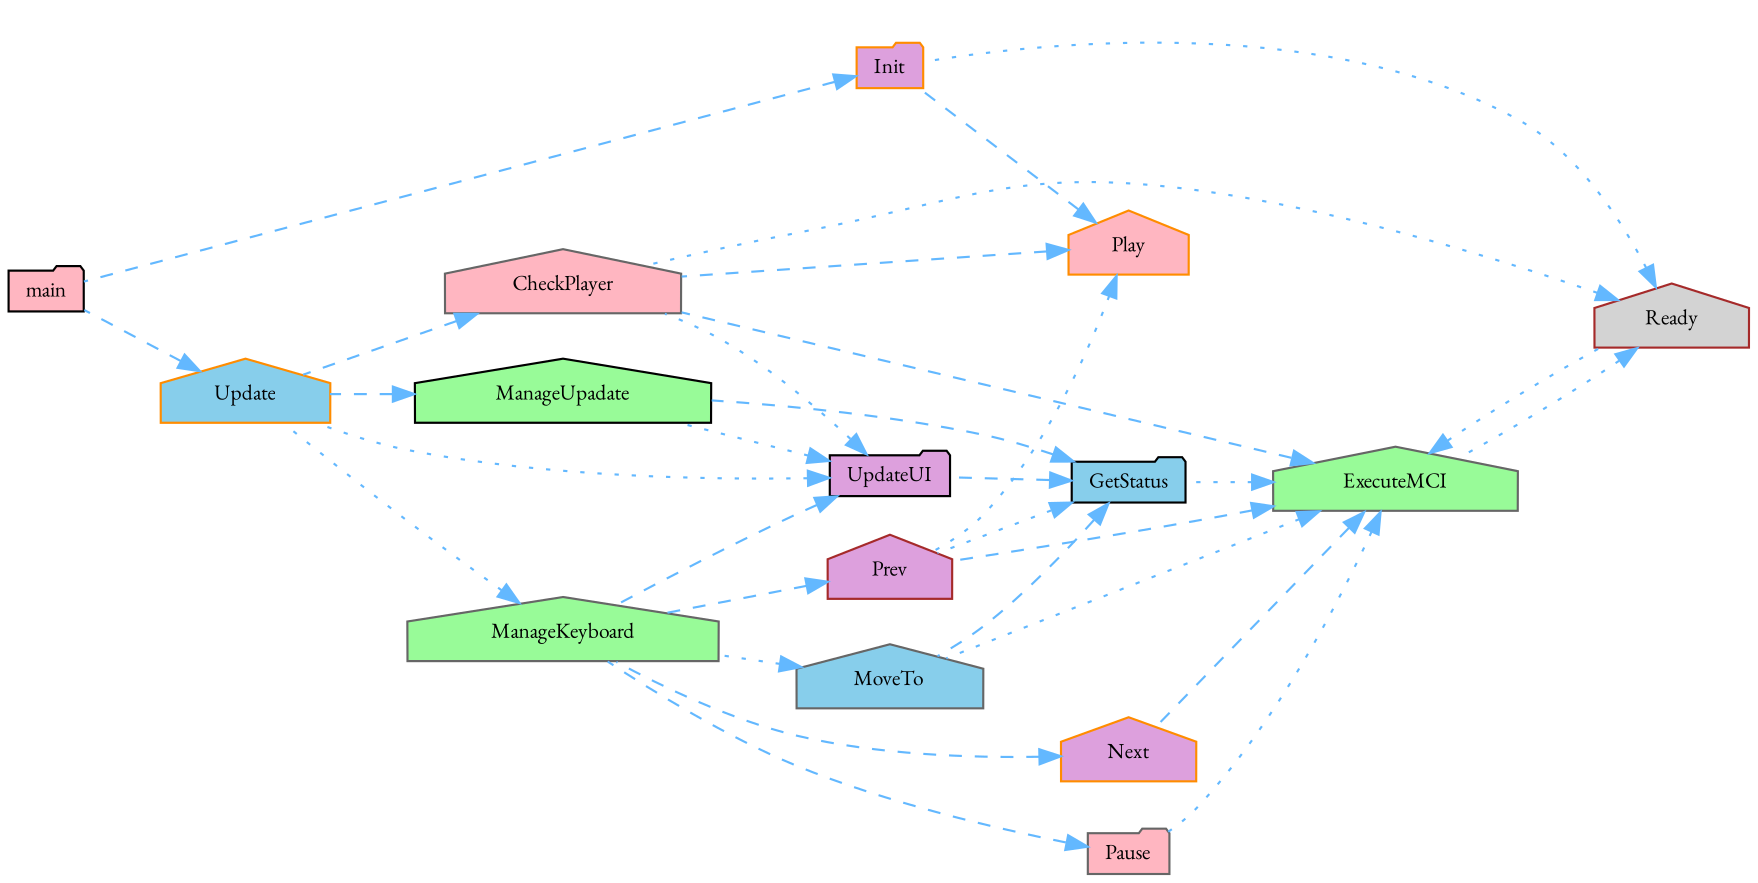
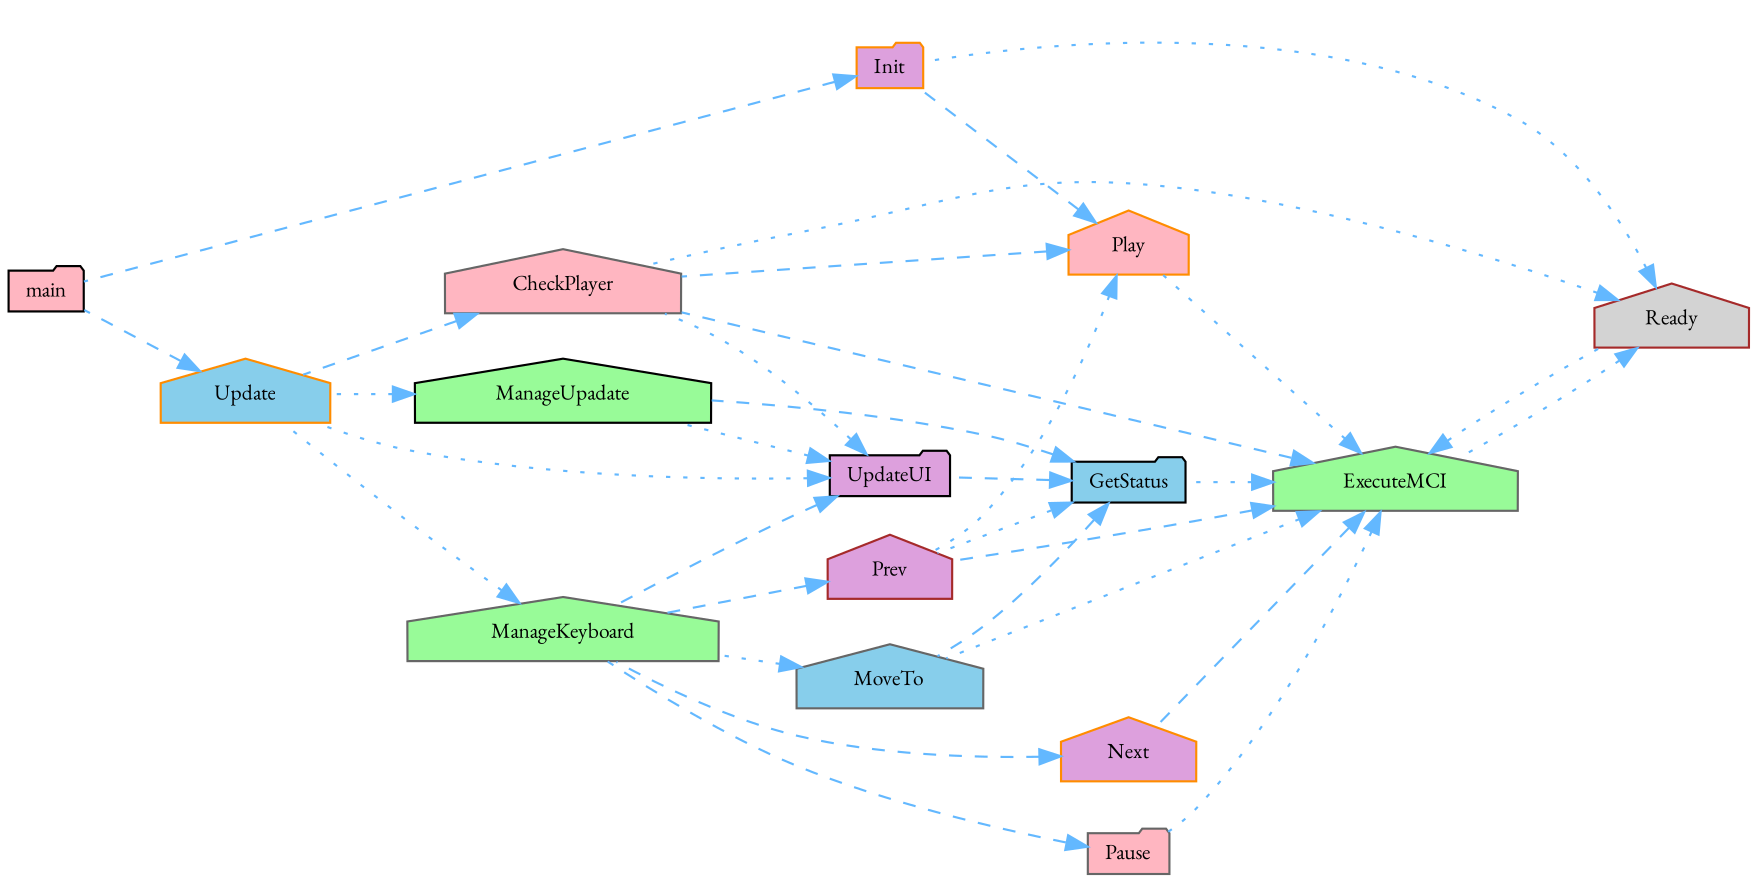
  digraph {
    fontname="EB Garamond"
    rankdir=RL
    node [color=gray40 fillcolor=lightpink fontname="EB Garamond" fontsize=10 shape=house style=filled]
    edge [color=steelblue1 dir=back fontname="EB Garamond" fontsize=10 labelfontname=Helvetica labelfontsize=10 style=dashed]
    n1 [color=brown fillcolor=lightgrey fontcolor=black height=0.2 label=Ready width=0.4]
    n2 [height=0.2 label=CheckPlayer width=0.4]
    n3 [fillcolor=palegreen height=0.2 label=ExecuteMCI width=0.4]
    n4 [color=darkorange fillcolor=plum height=0.2 label=Init shape=folder width=0.4]
    n5 [color=darkorange fillcolor=skyblue height=0.2 label=Update width=0.4]
    n6 [color=brown fillcolor=plum height=0.2 label=Prev width=0.4]
    n7 [color=black fillcolor=skyblue height=0.2 label=GetStatus shape=folder width=0.4]
    n8 [fillcolor=skyblue height=0.2 label=MoveTo width=0.4]
    n9 [color=darkorange fillcolor=plum height=0.2 label=Next width=0.4]
    n10 [height=0.2 label=Pause shape=folder width=0.4]
    n11 [color=darkorange height=0.2 label=Play width=0.4]
    n12 [color=black height=0.2 label=main shape=folder width=0.4]
    n13 [fillcolor=palegreen height=0.2 label=ManageKeyboard width=0.4]
    n14 [color=black fillcolor=palegreen height=0.2 label=ManageUpadate width=0.4]
    n15 [color=black fillcolor=plum height=0.2 label=UpdateUI shape=folder width=0.4]
    n1 -> n2 [style=dotted]
    n1 -> n3 [style=dotted]
    n1 -> n4 [style=dotted]
    n2 -> n5
    n3 -> n1 [style=dotted]
    n3 -> n2
    n3 -> n6
    n3 -> n7 [style=dotted]
    n3 -> n8 [style=dotted]
    n3 -> n9
    n3 -> n10 [style=dotted]
+   n3 -> n11 [style=dotted]
    n4 -> n12
    n5 -> n12
    n6 -> n13
    n7 -> n6 [style=dotted]
    n7 -> n8
    n7 -> n14
    n7 -> n15
    n8 -> n13 [style=dotted]
    n9 -> n13
    n10 -> n13
    n11 -> n2
    n11 -> n4
    n11 -> n6 [style=dotted]
    n13 -> n5 [style=dotted]
-   n14 -> n5
+   n14 -> n5 [style=dotted]
    n15 -> n2 [style=dotted]
    n15 -> n5 [style=dotted]
    n15 -> n13
    n15 -> n14 [style=dotted]
  }
